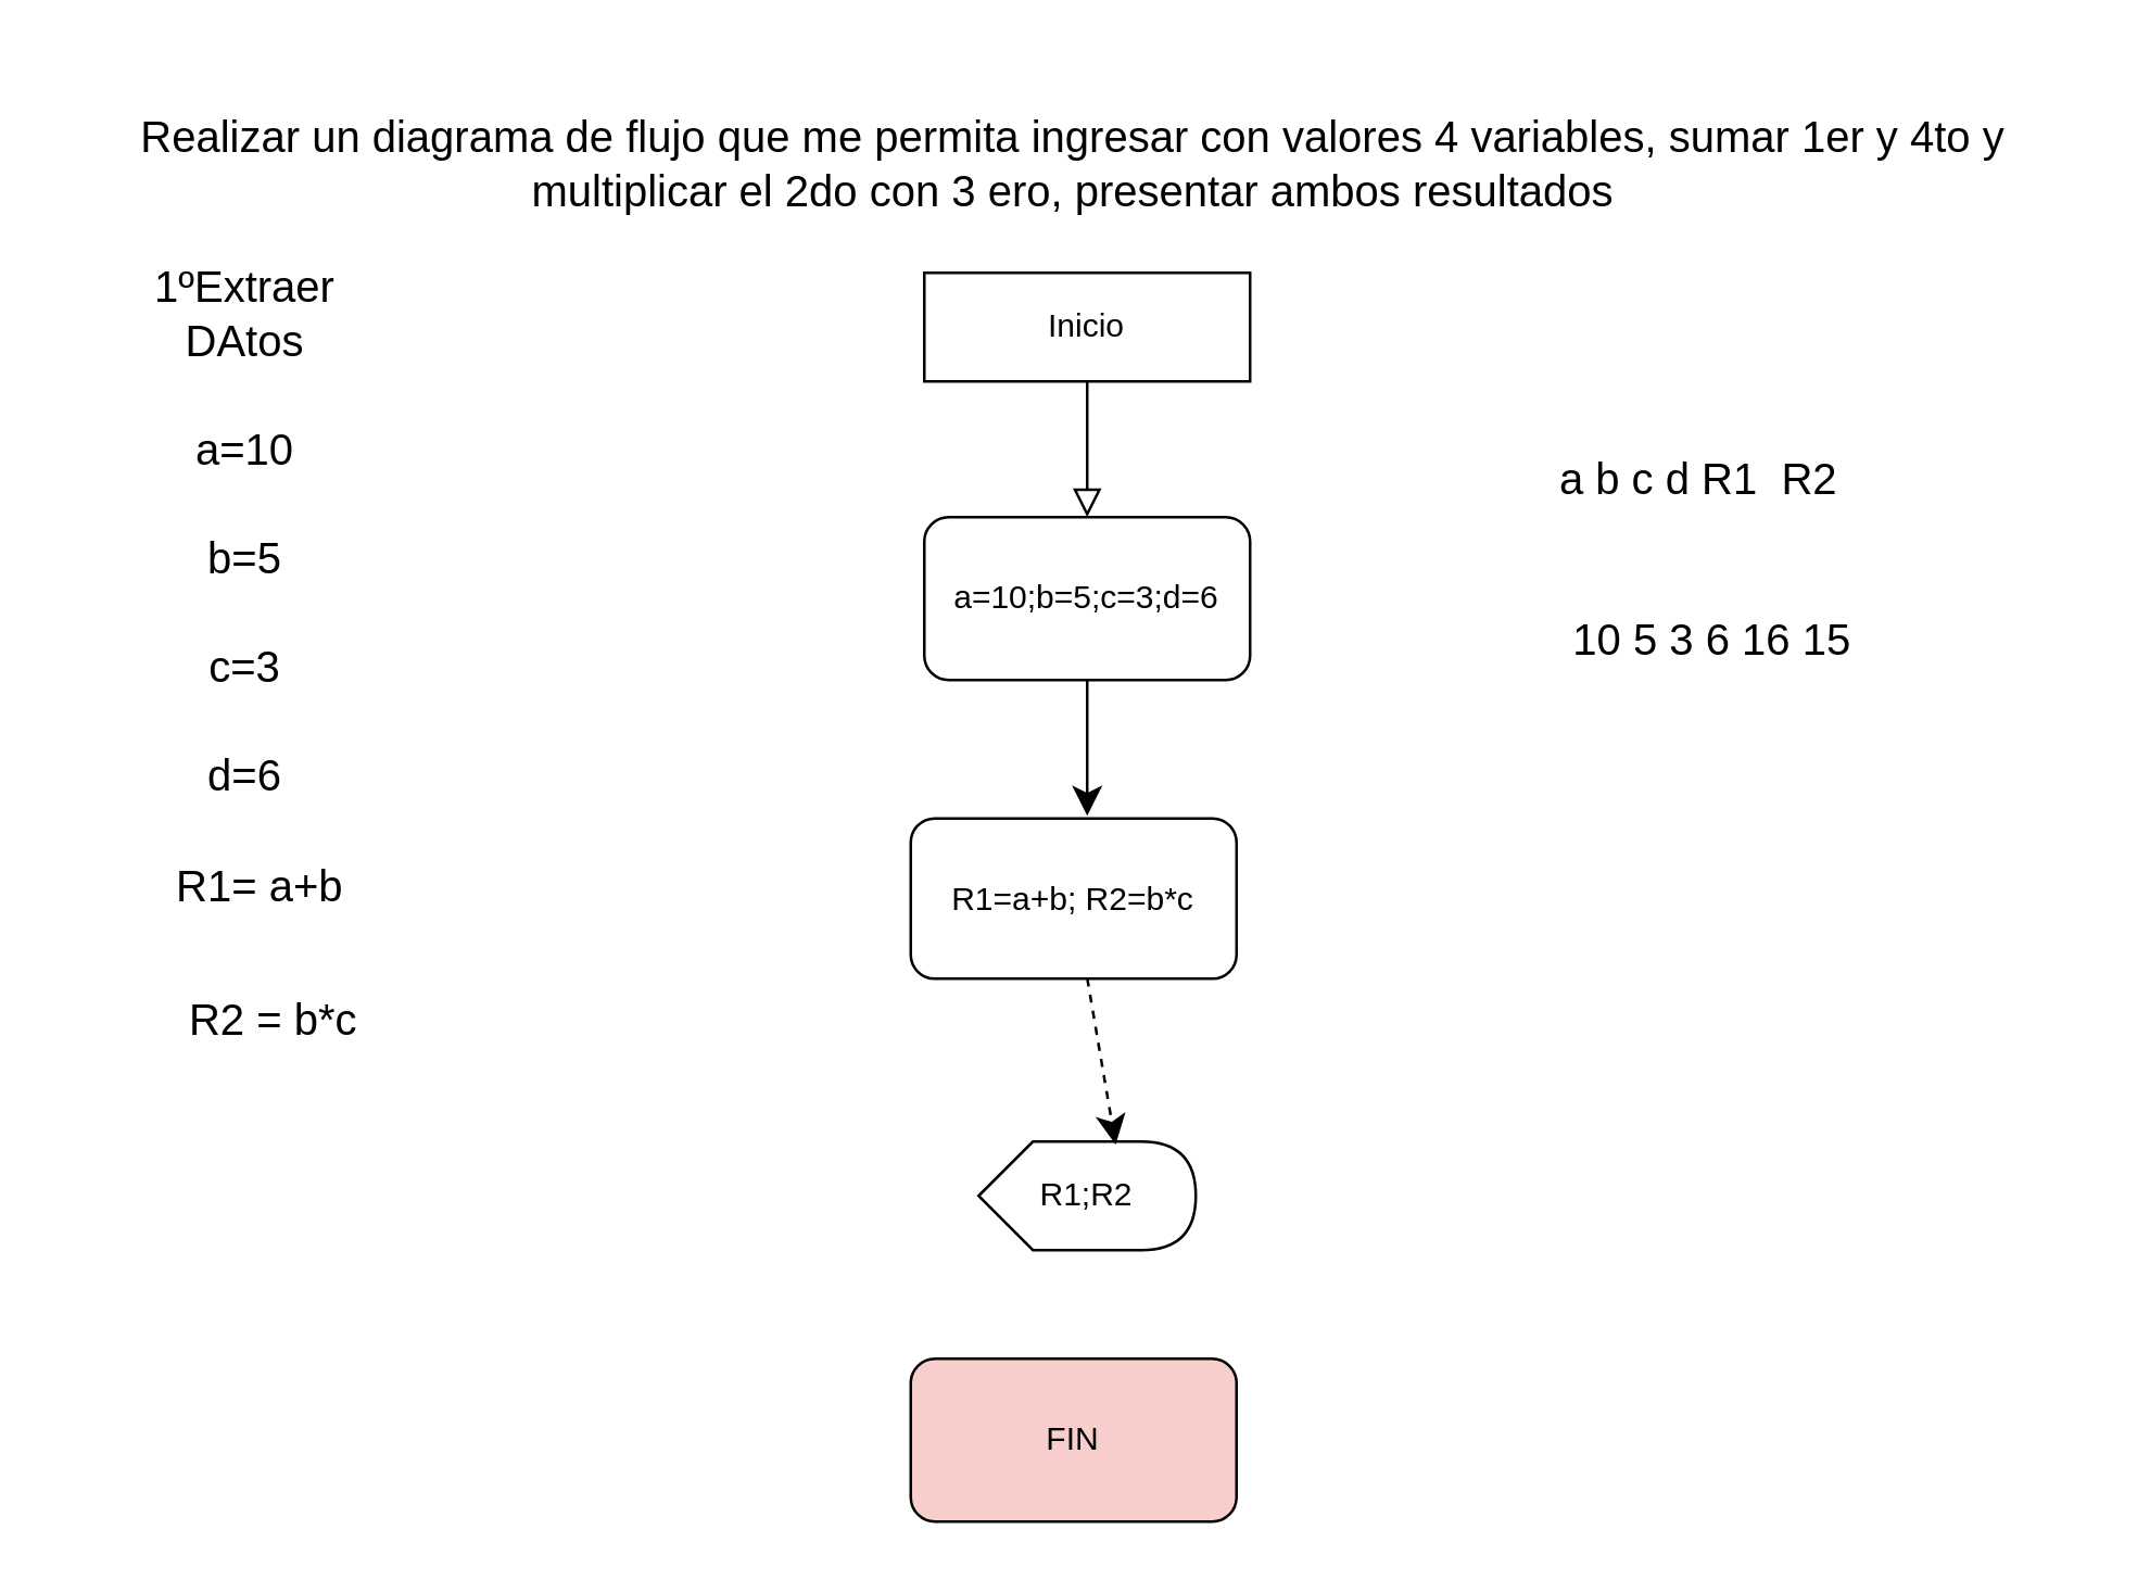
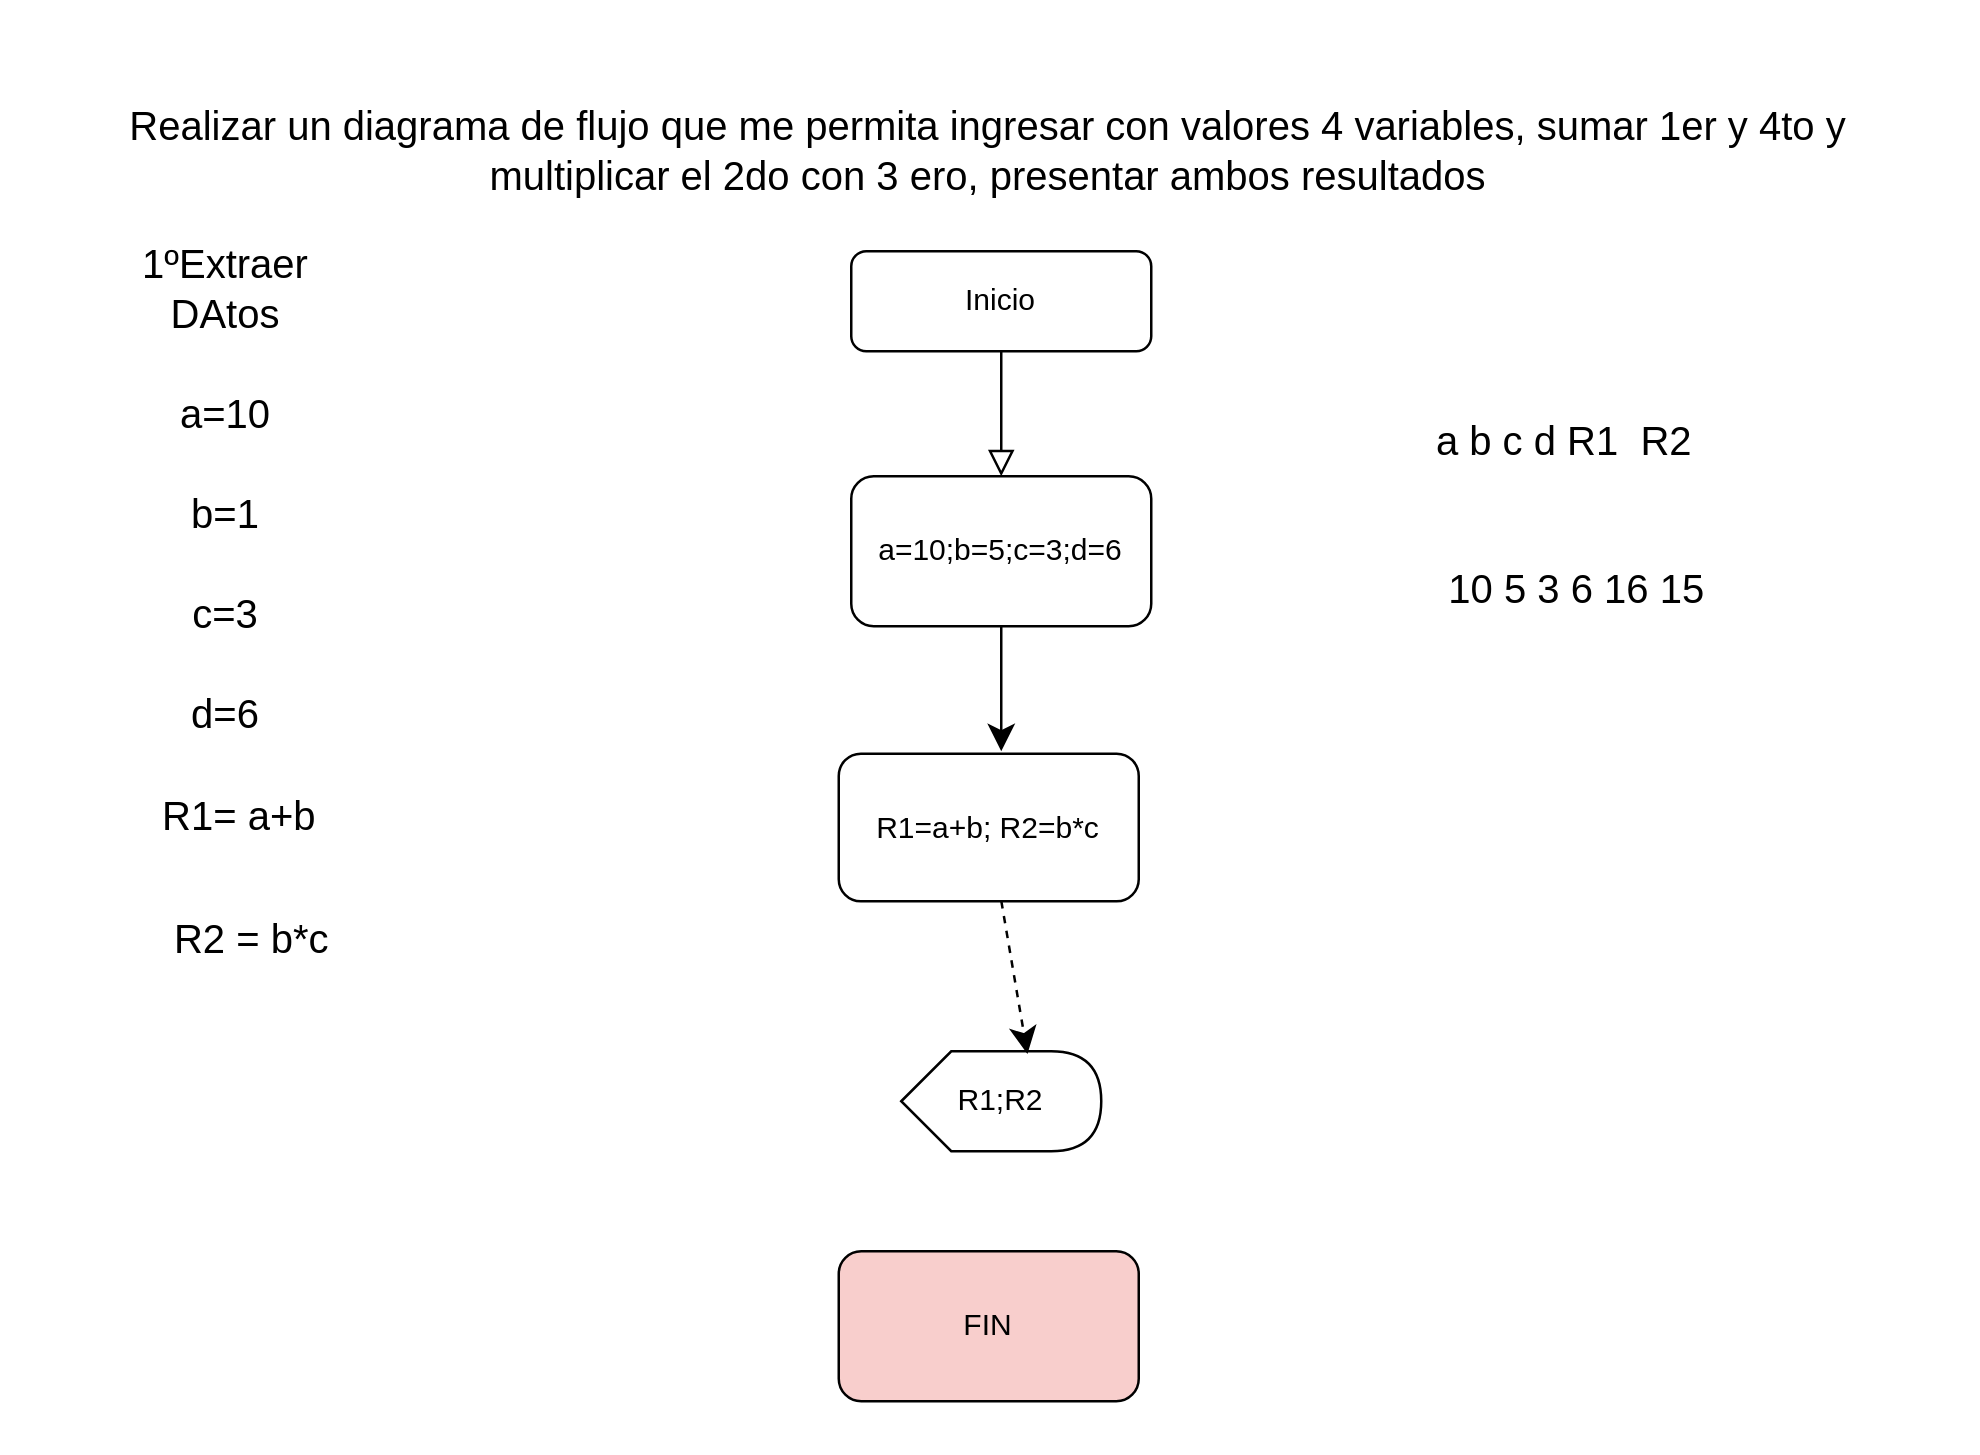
  <mxCell id="0" />
  <mxCell id="1" parent="0" />
  <mxCell id="2" value="" style="rounded=0;html=1;jettySize=auto;orthogonalLoop=1;fontSize=11;endArrow=block;endFill=0;endSize=8;strokeWidth=1;shadow=0;labelBackgroundColor=none;edgeStyle=orthogonalEdgeStyle;" parent="1" source="3" edge="1"><mxGeometry relative="1" as="geometry"><mxPoint x="400" y="190" as="targetPoint" /></mxGeometry></mxCell>
- <mxCell id="3" value="Inicio" style="whiteSpace=wrap;html=1;fontSize=12;glass=0;strokeWidth=1;shadow=0;rounded=0;" parent="1" vertex="1"><mxGeometry x="340" y="100" width="120" height="40" as="geometry" /></mxCell>
+ <mxCell id="3" value="Inicio" style="rounded=1;whiteSpace=wrap;html=1;fontSize=12;glass=0;strokeWidth=1;shadow=0;" parent="1" vertex="1"><mxGeometry x="340" y="100" width="120" height="40" as="geometry" /></mxCell>
  <mxCell id="4" style="edgeStyle=none;curved=1;rounded=0;orthogonalLoop=1;jettySize=auto;html=1;fontSize=12;startSize=8;endSize=8;" edge="1" parent="1" source="5"><mxGeometry relative="1" as="geometry"><mxPoint x="400" y="300" as="targetPoint" /></mxGeometry></mxCell>
  <mxCell id="5" value="&lt;div style=&quot;text-align: justify;&quot;&gt;&lt;span style=&quot;background-color: initial;&quot;&gt;a=10;b=5;c=3;d=6&lt;/span&gt;&lt;/div&gt;" style="rounded=1;whiteSpace=wrap;html=1;fontSize=12;glass=0;strokeWidth=1;shadow=0;" parent="1" vertex="1"><mxGeometry x="340" y="190" width="120" height="60" as="geometry" /></mxCell>
  <mxCell id="6" value="R1=a+b; R2=b*c" style="rounded=1;whiteSpace=wrap;html=1;fontSize=12;glass=0;strokeWidth=1;shadow=0;" parent="1" vertex="1"><mxGeometry x="335" y="301" width="120" height="59" as="geometry" /></mxCell>
  <mxCell id="7" value="Realizar un diagrama de flujo que me permita ingresar con valores 4 variables, sumar 1er y 4to y multiplicar el 2do con 3 ero, presentar ambos resultados" style="text;strokeColor=none;fillColor=none;html=1;align=center;verticalAlign=middle;whiteSpace=wrap;rounded=0;fontSize=16;" vertex="1" parent="1"><mxGeometry width="750" height="80" as="geometry" x="20" y="20" /></mxCell>
  <mxCell id="8" value="1ºExtraer DAtos" style="text;strokeColor=none;fillColor=none;html=1;align=center;verticalAlign=middle;whiteSpace=wrap;rounded=0;fontSize=16;" vertex="1" parent="1"><mxGeometry x="60" y="100" width="60" height="30" as="geometry" /></mxCell>
  <mxCell id="9" value="a=10" style="text;strokeColor=none;fillColor=none;html=1;align=center;verticalAlign=middle;whiteSpace=wrap;rounded=0;fontSize=16;" vertex="1" parent="1"><mxGeometry x="60" y="150" width="60" height="30" as="geometry" /></mxCell>
  <mxCell id="10" value="c=3" style="text;strokeColor=none;fillColor=none;html=1;align=center;verticalAlign=middle;whiteSpace=wrap;rounded=0;fontSize=16;" vertex="1" parent="1"><mxGeometry x="60" y="230" width="60" height="30" as="geometry" /></mxCell>
- <mxCell id="11" value="b=5" style="text;strokeColor=none;fillColor=none;html=1;align=center;verticalAlign=middle;whiteSpace=wrap;rounded=0;fontSize=16;" vertex="1" parent="1"><mxGeometry x="60" y="190" width="60" height="30" as="geometry" /></mxCell>
+ <mxCell id="11" value="b=1" style="text;strokeColor=none;fillColor=none;html=1;align=center;verticalAlign=middle;whiteSpace=wrap;rounded=0;fontSize=16;" vertex="1" parent="1"><mxGeometry x="60" y="190" width="60" height="30" as="geometry" /></mxCell>
  <mxCell id="12" value="d=6" style="text;strokeColor=none;fillColor=none;html=1;align=center;verticalAlign=middle;whiteSpace=wrap;rounded=0;fontSize=16;" vertex="1" parent="1"><mxGeometry x="60" y="270" width="60" height="30" as="geometry" /></mxCell>
  <mxCell id="13" value="R1= a+b" style="text;html=1;align=center;verticalAlign=middle;resizable=0;points=[];autosize=1;strokeColor=none;fillColor=none;fontSize=16;" vertex="1" parent="1"><mxGeometry x="55" y="311" width="80" height="30" as="geometry" /></mxCell>
  <mxCell id="14" value="R2 = b*c" style="text;html=1;align=center;verticalAlign=middle;resizable=0;points=[];autosize=1;strokeColor=none;fillColor=none;fontSize=16;" vertex="1" parent="1"><mxGeometry x="60" y="360" width="80" height="30" as="geometry" /></mxCell>
  <mxCell id="15" value="R1;R2" style="shape=display;whiteSpace=wrap;html=1;" vertex="1" parent="1"><mxGeometry x="360" y="420" width="80" height="40" as="geometry" /></mxCell>
  <mxCell id="16" style="edgeStyle=none;curved=1;rounded=0;orthogonalLoop=1;jettySize=auto;html=1;entryX=0.631;entryY=0.027;entryDx=0;entryDy=0;entryPerimeter=0;fontSize=12;startSize=8;endSize=8;dashed=1;" edge="1" parent="1" source="6" target="15"><mxGeometry relative="1" as="geometry" /></mxCell>
  <mxCell id="17" value="FIN" style="rounded=1;whiteSpace=wrap;html=1;fillColor=#f8cecc;" vertex="1" parent="1"><mxGeometry x="335" y="500" width="120" height="60" as="geometry" /></mxCell>
  <mxCell id="18" value="a b c d R1&amp;nbsp; R2" style="text;html=1;align=center;verticalAlign=middle;resizable=0;points=[];autosize=1;strokeColor=none;fillColor=none;fontSize=16;" vertex="1" parent="1"><mxGeometry x="565" y="161" width="120" height="30" as="geometry" /></mxCell>
  <mxCell id="19" value="10 5 3 6 16 15" style="text;html=1;align=center;verticalAlign=middle;resizable=0;points=[];autosize=1;strokeColor=none;fillColor=none;fontSize=16;" vertex="1" parent="1"><mxGeometry x="565" y="220" width="130" height="30" as="geometry" /></mxCell>
